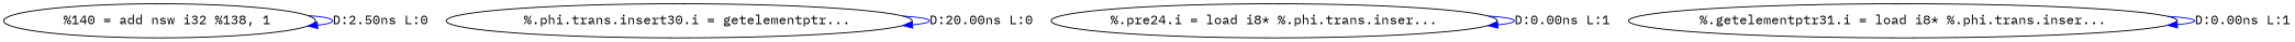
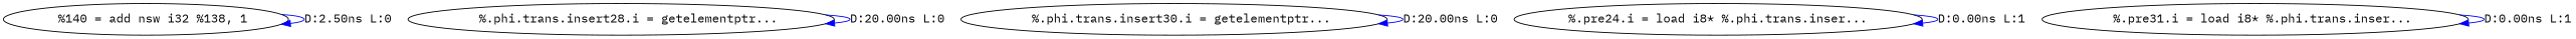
  digraph {
    fontname="IBM Plex Mono"
    node [fontname="IBM Plex Mono"]
    edge [color=blue fontname="IBM Plex Mono"]
    n1 [label="  %140 = add nsw i32 %138, 1"]
+   n2 [label="  %.phi.trans.insert28.i = getelementptr..."]
    n3 [label="  %.phi.trans.insert30.i = getelementptr..."]
    n4 [label="%.pre24.i = load i8* %.phi.trans.inser..."]
-   n5 [label="%.getelementptr31.i = load i8* %.phi.trans.inser..."]
+   n5 [label="  %.pre31.i = load i8* %.phi.trans.inser..."]
    n1 -> n1 [label="D:2.50ns L:0"]
+   n2 -> n2 [label="D:20.00ns L:0"]
    n3 -> n3 [label="D:20.00ns L:0"]
    n4 -> n4 [label="D:0.00ns L:1"]
    n5 -> n5 [label="D:0.00ns L:1"]
  }
